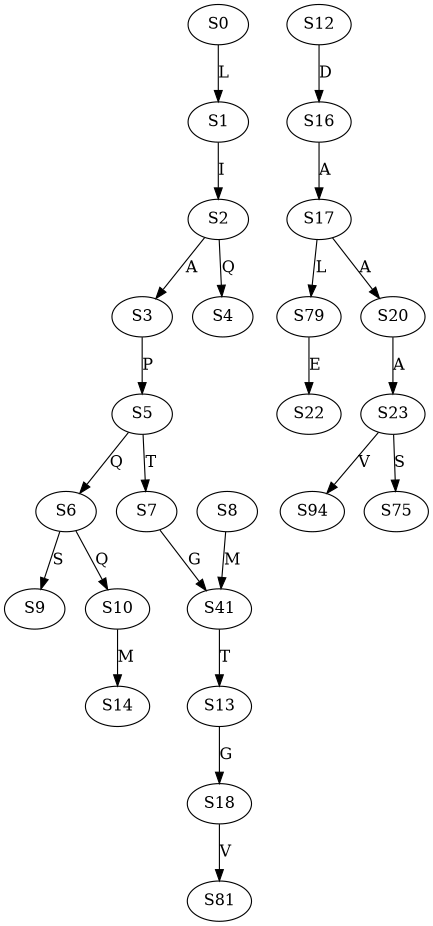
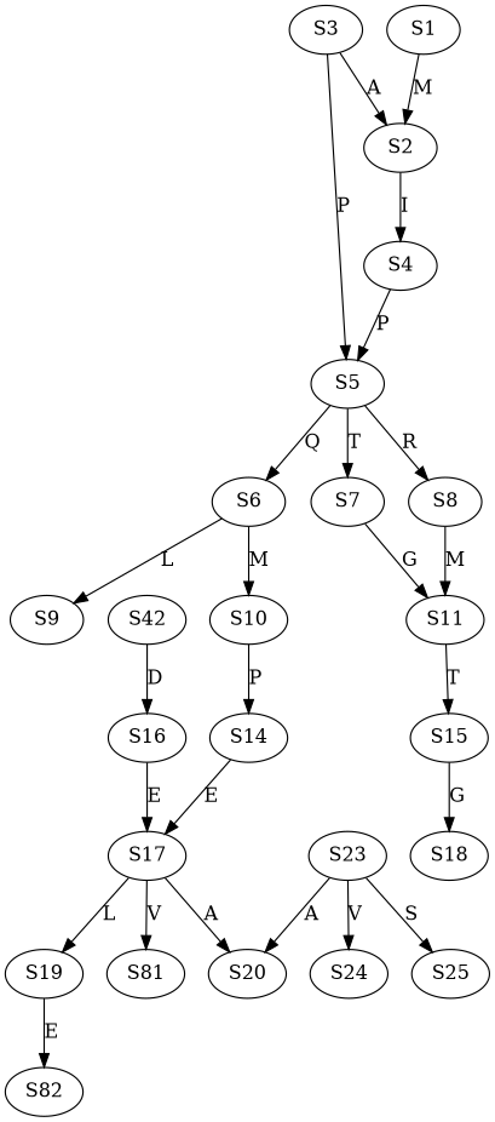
  strict digraph {
-   S0
    S1
    S2
    S3
    S4
    S5
    S6
    S7
    S8
    S9
    S10
-   S11 [label=S41]
+   S11
    S14
-   S15 [label=S13]
-   S12
+   S15
+   S12 [label=S42]
    S16
    S17
    S18
-   S19 [label=S79]
+   S19
    S20
    n21 [label=S81]
-   S22
+   S22 [label=S82]
    S23
-   S24 [label=S94]
-   S25 [label=S75]
-   S0 -> S1 [label=L]
-   S1 -> S2 [label=I]
-   S2 -> S3 [label=A]
-   S2 -> S4 [label=Q]
+   S24
+   S25
+   S1 -> S2 [label=M]
+   S3 -> S2 [label=A]
+   S2 -> S4 [label=I]
    S3 -> S5 [label=P]
+   S4 -> S5 [label=P]
    S5 -> S6 [label=Q]
    S5 -> S7 [label=T]
-   S6 -> S9 [label=S]
-   S6 -> S10 [label=Q]
+   S5 -> S8 [label=R]
+   S6 -> S9 [label=L]
+   S6 -> S10 [label=M]
    S7 -> S11 [label=G]
    S8 -> S11 [label=M]
-   S10 -> S14 [label=M]
+   S10 -> S14 [label=P]
    S11 -> S15 [label=T]
+   S14 -> S17 [label=E]
    S15 -> S18 [label=G]
    S12 -> S16 [label=D]
-   S16 -> S17 [label=A]
+   S16 -> S17 [label=E]
    S17 -> S19 [label=L]
    S17 -> S20 [label=A]
-   S18 -> n21 [label=V]
+   S17 -> n21 [label=V]
    S19 -> S22 [label=E]
-   S20 -> S23 [label=A]
+   S23 -> S20 [label=A]
    S23 -> S24 [label=V]
    S23 -> S25 [label=S]
  }
